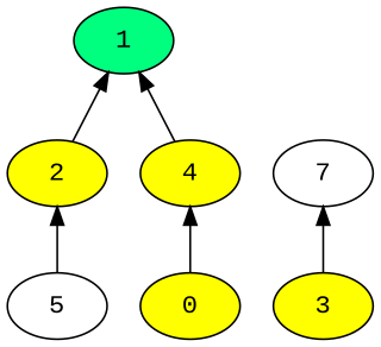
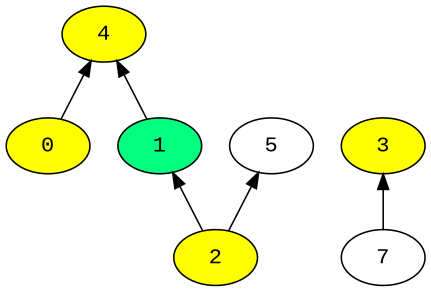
  digraph {
    fontname="Liberation Mono"
    rankdir=BT
    node [fillcolor=yellow fontname="Liberation Mono" style=filled]
    edge [fontname="Liberation Mono"]
    1 [fillcolor="#00FF7F" rank=source]
    2
    4
    5 [fillcolor="" style=""]
    7 [fillcolor="" style=""]
    3
    n7 [label=0]
    2 -> 1
-   4 -> 1
-   5 -> 2
-   3 -> 7
+   1 -> 4
+   2 -> 5
+   7 -> 3
    n7 -> 4
  }
